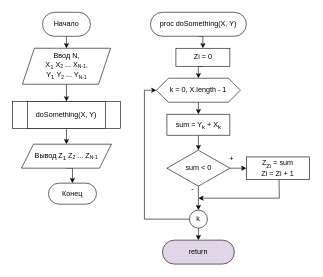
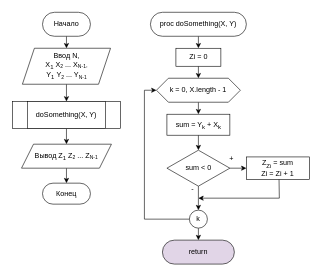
  <mxCell id="0" />
  <mxCell id="1" parent="0" />
  <mxCell id="2" style="edgeStyle=orthogonalEdgeStyle;rounded=0;orthogonalLoop=1;jettySize=auto;html=1;exitX=0.5;exitY=1;exitDx=0;exitDy=0;entryX=0.5;entryY=0;entryDx=0;entryDy=0;" edge="1" parent="1" source="3" target="5"><mxGeometry relative="1" as="geometry" /></mxCell>
  <mxCell id="3" value="proc doSomething(X, Y)" style="rounded=1;whiteSpace=wrap;html=1;arcSize=50;" vertex="1" parent="1"><mxGeometry x="250.04" y="20" width="160" height="40" as="geometry" /></mxCell>
  <mxCell id="4" style="edgeStyle=orthogonalEdgeStyle;rounded=0;orthogonalLoop=1;jettySize=auto;html=1;exitX=0.5;exitY=1;exitDx=0;exitDy=0;entryX=0.5;entryY=0;entryDx=0;entryDy=0;" edge="1" parent="1" source="5" target="7"><mxGeometry relative="1" as="geometry" /></mxCell>
- <mxCell id="5" value="Zi = 0" style="rounded=0;whiteSpace=wrap;html=1;" vertex="1" parent="1"><mxGeometry x="292.54" y="80" width="90" height="30" as="geometry" /></mxCell>
+ <mxCell id="5" value="Zi = 0" style="rounded=0;whiteSpace=wrap;html=1;" vertex="1" parent="1"><mxGeometry x="292.54" y="80" width="75" height="30" as="geometry" /></mxCell>
  <mxCell id="6" style="edgeStyle=orthogonalEdgeStyle;rounded=0;orthogonalLoop=1;jettySize=auto;html=1;exitX=0.5;exitY=1;exitDx=0;exitDy=0;entryX=0.5;entryY=0;entryDx=0;entryDy=0;" edge="1" parent="1" source="7" target="20"><mxGeometry relative="1" as="geometry" /></mxCell>
  <mxCell id="7" value="k = 0, X.length - 1" style="shape=hexagon;perimeter=hexagonPerimeter2;whiteSpace=wrap;html=1;fixedSize=1;" vertex="1" parent="1"><mxGeometry x="260.04" y="130" width="140" height="40" as="geometry" /></mxCell>
  <mxCell id="8" style="edgeStyle=orthogonalEdgeStyle;rounded=0;orthogonalLoop=1;jettySize=auto;html=1;exitX=1;exitY=0.5;exitDx=0;exitDy=0;entryX=0;entryY=0.5;entryDx=0;entryDy=0;" edge="1" parent="1" source="10" target="21"><mxGeometry relative="1" as="geometry" /></mxCell>
  <mxCell id="9" style="edgeStyle=orthogonalEdgeStyle;rounded=0;orthogonalLoop=1;jettySize=auto;html=1;exitX=0.5;exitY=1;exitDx=0;exitDy=0;entryX=0.5;entryY=0;entryDx=0;entryDy=0;" edge="1" parent="1" source="10" target="13"><mxGeometry relative="1" as="geometry" /></mxCell>
  <mxCell id="10" value="sum &amp;lt; 0" style="rhombus;whiteSpace=wrap;html=1;" vertex="1" parent="1"><mxGeometry x="277.54" y="250" width="105" height="60" as="geometry" /></mxCell>
  <mxCell id="11" style="edgeStyle=orthogonalEdgeStyle;rounded=0;orthogonalLoop=1;jettySize=auto;html=1;exitX=0;exitY=0.5;exitDx=0;exitDy=0;entryX=0;entryY=0.5;entryDx=0;entryDy=0;" edge="1" parent="1" source="13" target="7"><mxGeometry relative="1" as="geometry" /></mxCell>
  <mxCell id="12" style="edgeStyle=orthogonalEdgeStyle;rounded=0;orthogonalLoop=1;jettySize=auto;html=1;exitX=0.5;exitY=1;exitDx=0;exitDy=0;entryX=0.5;entryY=0;entryDx=0;entryDy=0;" edge="1" parent="1" source="13" target="14"><mxGeometry relative="1" as="geometry" /></mxCell>
  <mxCell id="13" value="k" style="ellipse;whiteSpace=wrap;html=1;aspect=fixed;" vertex="1" parent="1"><mxGeometry x="315.04" y="350" width="30" height="30" as="geometry" /></mxCell>
  <mxCell id="14" value="return" style="rounded=1;whiteSpace=wrap;html=1;arcSize=50;fillColor=#e1d5e7;" vertex="1" parent="1"><mxGeometry x="270.04" y="400" width="120" height="40" as="geometry" /></mxCell>
  <mxCell id="15" style="edgeStyle=orthogonalEdgeStyle;rounded=0;orthogonalLoop=1;jettySize=auto;html=1;exitX=0.5;exitY=1;exitDx=0;exitDy=0;entryX=0.5;entryY=0;entryDx=0;entryDy=0;" edge="1" parent="1" source="16"><mxGeometry relative="1" as="geometry"><mxPoint x="110" y="80" as="targetPoint" /></mxGeometry></mxCell>
  <mxCell id="16" value="Начало" style="rounded=1;whiteSpace=wrap;html=1;arcSize=50;" vertex="1" parent="1"><mxGeometry x="70" y="20" width="80" height="40" as="geometry" /></mxCell>
  <mxCell id="17" style="edgeStyle=orthogonalEdgeStyle;rounded=0;orthogonalLoop=1;jettySize=auto;html=1;exitX=0.5;exitY=1;exitDx=0;exitDy=0;entryX=0.5;entryY=0;entryDx=0;entryDy=0;" edge="1" parent="1" target="30"><mxGeometry relative="1" as="geometry"><mxPoint x="110" y="213.75" as="sourcePoint" /><mxPoint x="110" y="238.75" as="targetPoint" /></mxGeometry></mxCell>
- <mxCell id="18" value="Конец" style="rounded=1;whiteSpace=wrap;html=1;arcSize=50;" vertex="1" parent="1"><mxGeometry x="80" y="305" width="80" height="35" as="geometry" /></mxCell>
+ <mxCell id="18" value="Конец" style="rounded=1;whiteSpace=wrap;html=1;arcSize=50;" vertex="1" parent="1"><mxGeometry x="70" y="305" width="80" height="35" as="geometry" /></mxCell>
  <mxCell id="19" style="edgeStyle=orthogonalEdgeStyle;rounded=0;orthogonalLoop=1;jettySize=auto;html=1;exitX=0.5;exitY=1;exitDx=0;exitDy=0;entryX=0.5;entryY=0;entryDx=0;entryDy=0;" edge="1" parent="1" source="20" target="10"><mxGeometry relative="1" as="geometry" /></mxCell>
  <mxCell id="20" value="sum = Y&lt;sub&gt;k&lt;/sub&gt; + X&lt;sub&gt;k&lt;/sub&gt;" style="rounded=0;whiteSpace=wrap;html=1;" vertex="1" parent="1"><mxGeometry x="277.54" y="190" width="105" height="35" as="geometry" /></mxCell>
  <mxCell id="21" value="Z&lt;sub&gt;Zi&lt;/sub&gt; = sum&lt;br&gt;Zi = Zi + 1" style="rounded=0;whiteSpace=wrap;html=1;" vertex="1" parent="1"><mxGeometry x="410.04" y="261.25" width="105" height="37.5" as="geometry" /></mxCell>
  <mxCell id="22" value="+" style="text;html=1;align=center;verticalAlign=middle;resizable=0;points=[];autosize=1;strokeColor=none;fillColor=none;" vertex="1" parent="1"><mxGeometry x="370.04" y="250" width="30" height="30" as="geometry" /></mxCell>
  <mxCell id="23" value="" style="endArrow=classic;html=1;rounded=0;exitX=0.519;exitY=1.003;exitDx=0;exitDy=0;exitPerimeter=0;" edge="1" parent="1" source="21"><mxGeometry width="50" height="50" relative="1" as="geometry"><mxPoint x="461.54" y="298.75" as="sourcePoint" /><mxPoint x="330.04" y="330" as="targetPoint" /><Array as="points"><mxPoint x="465.04" y="330" /></Array></mxGeometry></mxCell>
  <mxCell id="24" value="-" style="text;html=1;align=center;verticalAlign=middle;resizable=0;points=[];autosize=1;strokeColor=none;fillColor=none;" vertex="1" parent="1"><mxGeometry x="305.04" y="298.75" width="30" height="30" as="geometry" /></mxCell>
  <mxCell id="25" value="" style="rounded=0;whiteSpace=wrap;html=1;" vertex="1" parent="1"><mxGeometry x="20" y="168.75" width="180" height="45" as="geometry" /></mxCell>
  <mxCell id="26" value="doSomething(X, Y)" style="rounded=0;whiteSpace=wrap;html=1;" vertex="1" parent="1"><mxGeometry x="45" y="168.75" width="130" height="45" as="geometry" /></mxCell>
  <mxCell id="27" style="edgeStyle=orthogonalEdgeStyle;rounded=0;orthogonalLoop=1;jettySize=auto;html=1;exitX=0.5;exitY=1;exitDx=0;exitDy=0;entryX=0.5;entryY=0;entryDx=0;entryDy=0;" edge="1" parent="1" source="28" target="26"><mxGeometry relative="1" as="geometry" /></mxCell>
  <mxCell id="28" value="Ввод N, &lt;br&gt;X&lt;sub&gt;1&lt;/sub&gt;&amp;nbsp;X&lt;font size=&quot;1&quot;&gt;&lt;sub&gt;2&lt;/sub&gt;&lt;/font&gt;&amp;nbsp;... X&lt;font size=&quot;1&quot;&gt;&lt;sub&gt;N-1&lt;/sub&gt;,&lt;/font&gt;&lt;div&gt;&lt;span style=&quot;font-size: 12px;&quot;&gt;Y&lt;/span&gt;&lt;sub&gt;1&lt;/sub&gt;&amp;nbsp;Y&lt;font size=&quot;1&quot;&gt;&lt;sub&gt;2&lt;/sub&gt;&lt;/font&gt;&amp;nbsp;... Y&lt;font size=&quot;1&quot;&gt;&lt;sub&gt;N-1&lt;/sub&gt;&lt;/font&gt;&lt;font size=&quot;1&quot;&gt;&lt;sub&gt;&lt;br&gt;&lt;/sub&gt;&lt;/font&gt;&lt;/div&gt;" style="shape=parallelogram;perimeter=parallelogramPerimeter;whiteSpace=wrap;html=1;fixedSize=1;" vertex="1" parent="1"><mxGeometry x="36.5" y="80" width="147" height="60" as="geometry" /></mxCell>
  <mxCell id="29" style="edgeStyle=orthogonalEdgeStyle;rounded=0;orthogonalLoop=1;jettySize=auto;html=1;exitX=0.5;exitY=1;exitDx=0;exitDy=0;entryX=0.5;entryY=0;entryDx=0;entryDy=0;" edge="1" parent="1" source="30" target="18"><mxGeometry relative="1" as="geometry" /></mxCell>
  <mxCell id="30" value="Вывод Z&lt;sub&gt;1&lt;/sub&gt;&amp;nbsp;Z&lt;font size=&quot;1&quot;&gt;&lt;sub&gt;2&lt;/sub&gt;&lt;/font&gt;&amp;nbsp;... Z&lt;font size=&quot;1&quot;&gt;&lt;sub&gt;N-1&lt;/sub&gt;&lt;/font&gt;" style="shape=parallelogram;perimeter=parallelogramPerimeter;whiteSpace=wrap;html=1;fixedSize=1;" vertex="1" parent="1"><mxGeometry x="35" y="240" width="150" height="40" as="geometry" /></mxCell>
